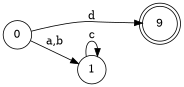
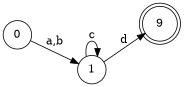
  digraph {
    rankdir=LR
    node [shape=circle]
    n1 [label=9 shape=doublecircle]
    0
    1
    0 -> 1 [label="a,b"]
-   0 -> n1 [label=d]
+   1 -> n1 [label=d]
    1 -> 1 [label=c]
  }
